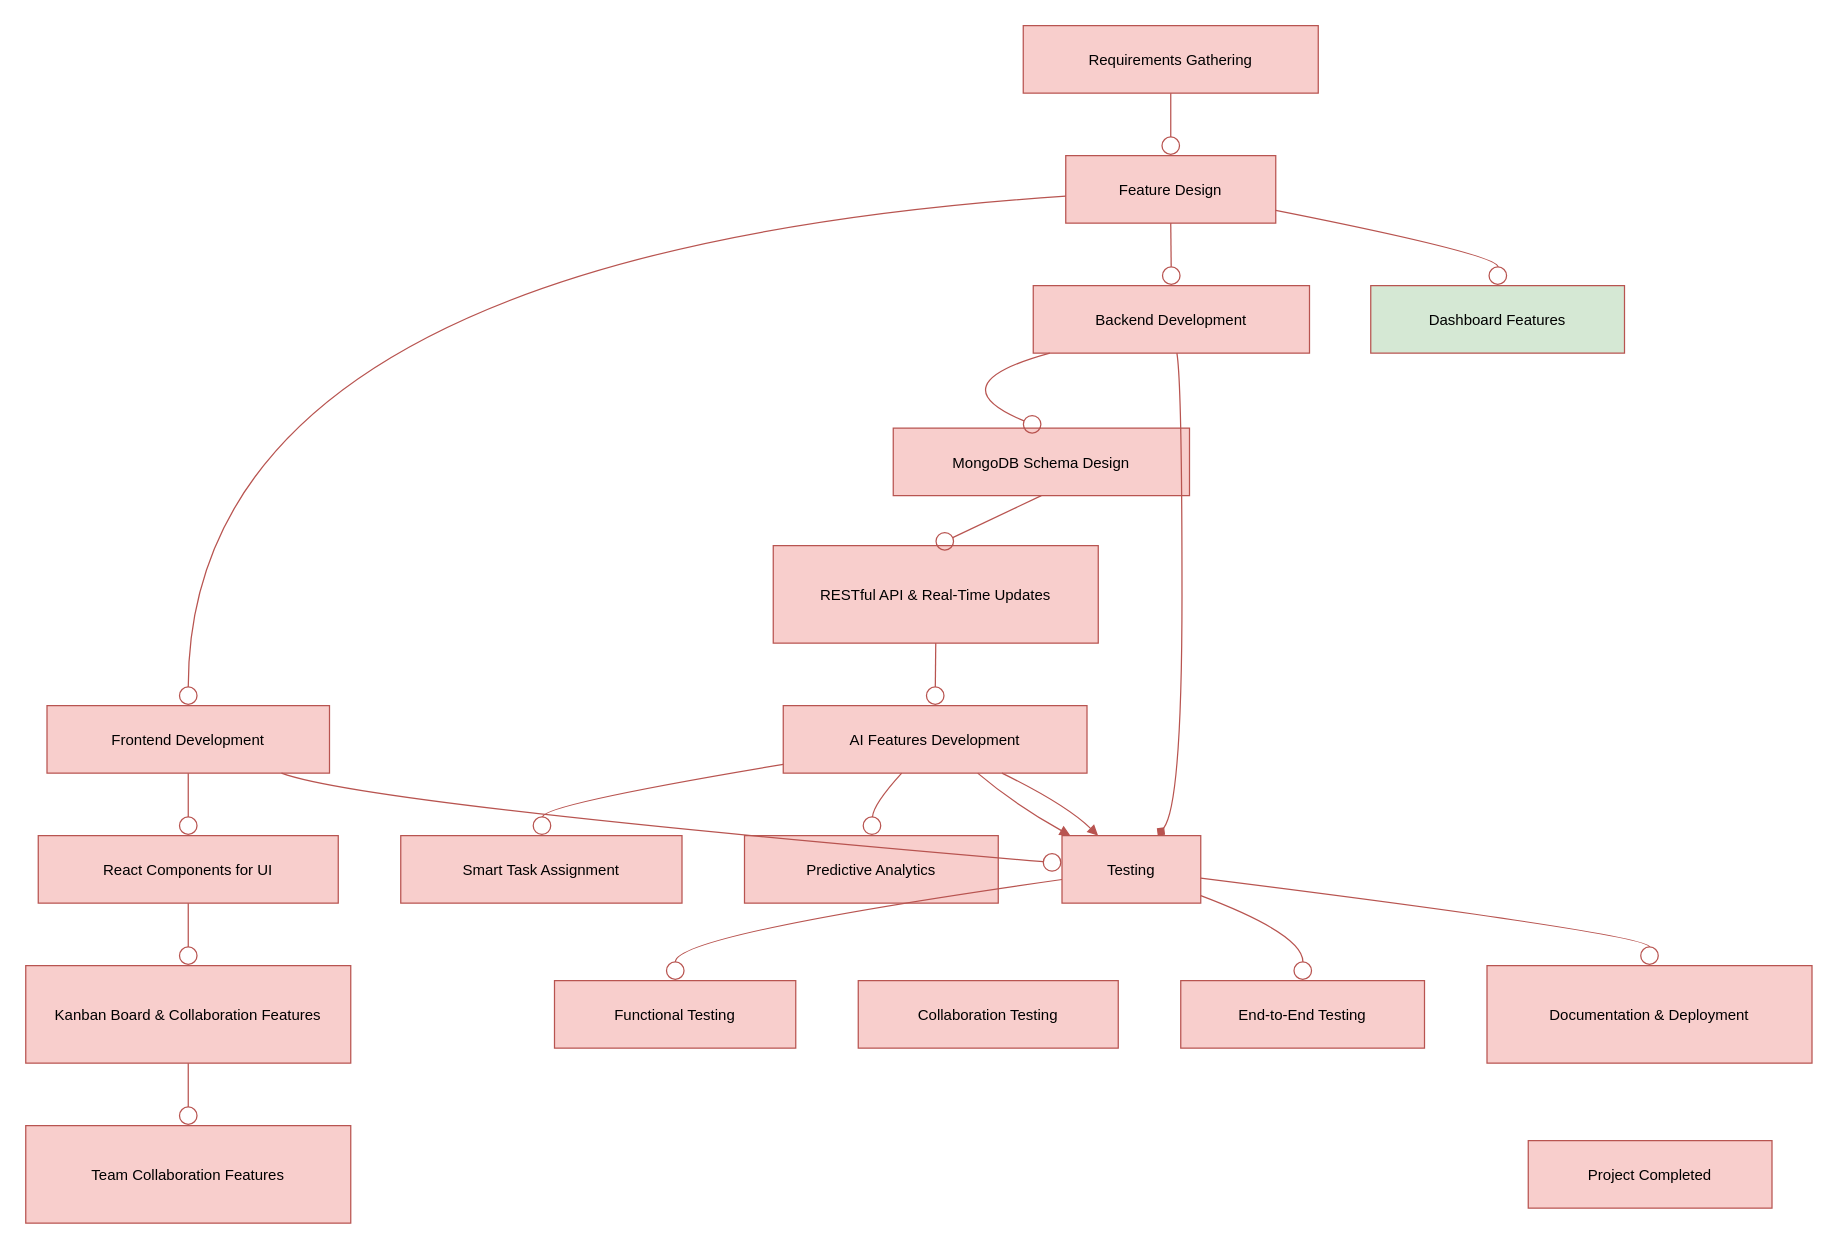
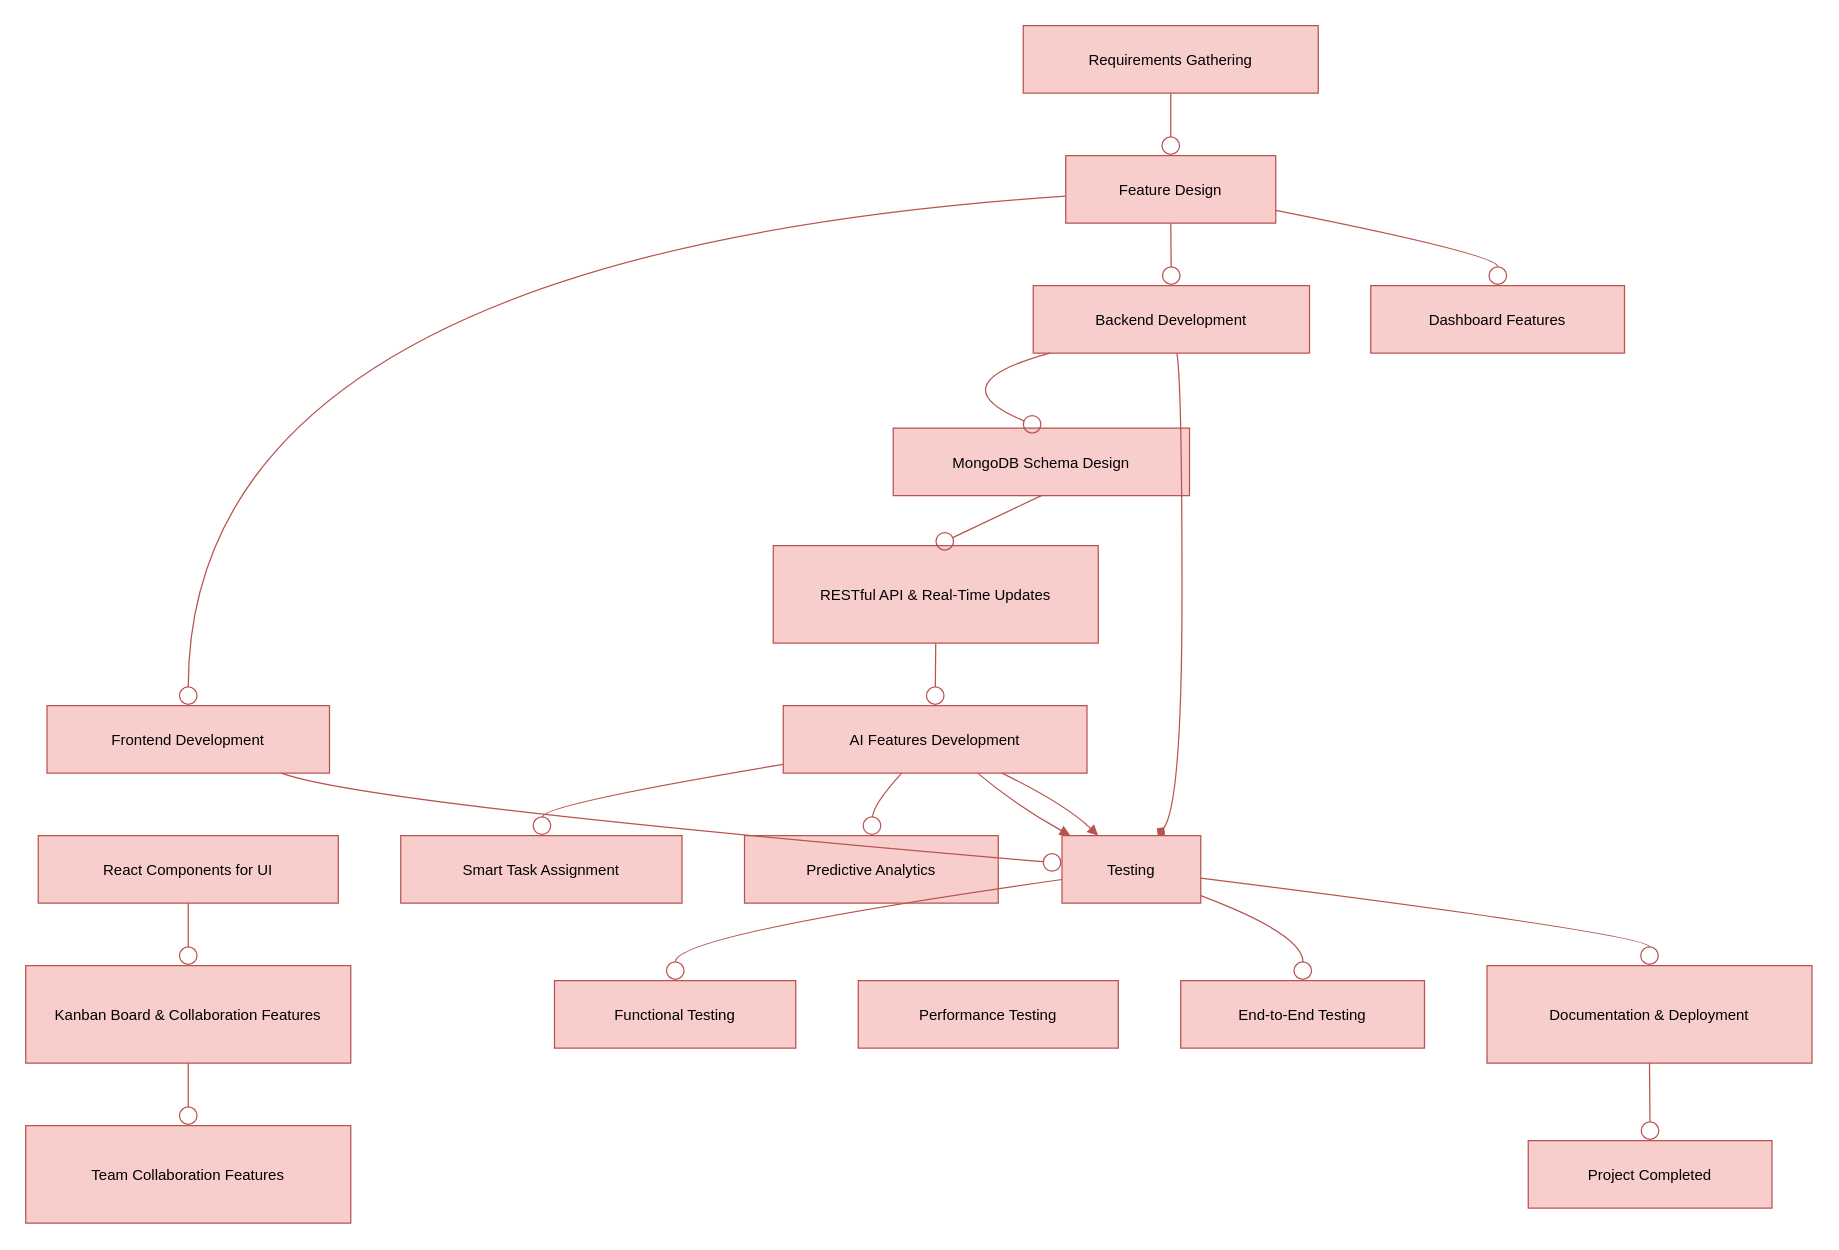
  <mxCell id="0" />
  <mxCell id="1" parent="0" />
  <mxCell id="2" value="Requirements Gathering" style="fillColor=#f8cecc;strokeColor=#b85450;" vertex="1" parent="1"><mxGeometry x="818" y="20" width="236" height="54" as="geometry" /></mxCell>
  <mxCell id="3" value="Feature Design" style="fillColor=#f8cecc;strokeColor=#b85450;" vertex="1" parent="1"><mxGeometry x="852" y="124" width="168" height="54" as="geometry" /></mxCell>
  <mxCell id="4" value="Frontend Development" style="fillColor=#f8cecc;strokeColor=#b85450;" vertex="1" parent="1"><mxGeometry x="37" y="564" width="226" height="54" as="geometry" /></mxCell>
  <mxCell id="5" value="Backend Development" style="fillColor=#f8cecc;strokeColor=#b85450;" vertex="1" parent="1"><mxGeometry x="826" y="228" width="221" height="54" as="geometry" /></mxCell>
  <mxCell id="6" value="React Components for UI" style="fillColor=#f8cecc;strokeColor=#b85450;" vertex="1" parent="1"><mxGeometry x="30" y="668" width="240" height="54" as="geometry" /></mxCell>
  <mxCell id="7" value="Kanban Board &amp; Collaboration Features" style="fillColor=#f8cecc;strokeColor=#b85450;" vertex="1" parent="1"><mxGeometry x="20" y="772" width="260" height="78" as="geometry" /></mxCell>
  <mxCell id="8" value="MongoDB Schema Design" style="fillColor=#f8cecc;strokeColor=#b85450;" vertex="1" parent="1"><mxGeometry x="714" y="342" width="237" height="54" as="geometry" /></mxCell>
  <mxCell id="9" value="RESTful API &amp; Real-Time Updates" style="fillColor=#f8cecc;strokeColor=#b85450;" vertex="1" parent="1"><mxGeometry x="618" y="436" width="260" height="78" as="geometry" /></mxCell>
  <mxCell id="10" value="AI Features Development" style="fillColor=#f8cecc;strokeColor=#b85450;" vertex="1" parent="1"><mxGeometry x="626" y="564" width="243" height="54" as="geometry" /></mxCell>
  <mxCell id="11" value="Smart Task Assignment" style="fillColor=#f8cecc;strokeColor=#b85450;" vertex="1" parent="1"><mxGeometry x="320" y="668" width="225" height="54" as="geometry" /></mxCell>
  <mxCell id="12" value="Predictive Analytics" style="fillColor=#f8cecc;strokeColor=#b85450;" vertex="1" parent="1"><mxGeometry x="595" y="668" width="203" height="54" as="geometry" /></mxCell>
  <mxCell id="13" value="Testing" style="fillColor=#f8cecc;strokeColor=#b85450;" vertex="1" parent="1"><mxGeometry x="849" y="668" width="111" height="54" as="geometry" /></mxCell>
  <mxCell id="14" value="Functional Testing" style="fillColor=#f8cecc;strokeColor=#b85450;" vertex="1" parent="1"><mxGeometry x="443" y="784" width="193" height="54" as="geometry" /></mxCell>
- <mxCell id="15" value="Collaboration Testing" style="fillColor=#f8cecc;strokeColor=#b85450;" vertex="1" parent="1"><mxGeometry x="686" y="784" width="208" height="54" as="geometry" /></mxCell>
+ <mxCell id="15" value="Performance Testing" style="fillColor=#f8cecc;strokeColor=#b85450;" vertex="1" parent="1"><mxGeometry x="686" y="784" width="208" height="54" as="geometry" /></mxCell>
  <mxCell id="16" value="End-to-End Testing" style="fillColor=#f8cecc;strokeColor=#b85450;" vertex="1" parent="1"><mxGeometry x="944" y="784" width="195" height="54" as="geometry" /></mxCell>
  <mxCell id="17" value="Documentation &amp; Deployment" style="fillColor=#f8cecc;strokeColor=#b85450;" vertex="1" parent="1"><mxGeometry x="1189" y="772" width="260" height="78" as="geometry" /></mxCell>
  <mxCell id="18" value="Project Completed" style="fillColor=#f8cecc;strokeColor=#b85450;" vertex="1" parent="1"><mxGeometry x="1222" y="912" width="195" height="54" as="geometry" /></mxCell>
- <mxCell id="19" value="Dashboard Features" style="fillColor=#d5e8d4;strokeColor=#b85450;" vertex="1" parent="1"><mxGeometry x="1096" y="228" width="203" height="54" as="geometry" /></mxCell>
+ <mxCell id="19" value="Dashboard Features" style="fillColor=#f8cecc;strokeColor=#b85450;" vertex="1" parent="1"><mxGeometry x="1096" y="228" width="203" height="54" as="geometry" /></mxCell>
  <mxCell id="20" value="Team Collaboration Features" style="fillColor=#f8cecc;strokeColor=#b85450;" vertex="1" parent="1"><mxGeometry x="20" y="900" width="260" height="78" as="geometry" /></mxCell>
  <mxCell id="21" value="" style="curved=1;startArrow=none;endArrow=circle;endFill=0;exitX=0.5;exitY=1;entryX=0.5;entryY=0;rounded=0;fillColor=#f8cecc;strokeColor=#b85450;" edge="1" parent="1" source="2" target="3"><mxGeometry relative="1" as="geometry"><Array as="points" /></mxGeometry></mxCell>
  <mxCell id="22" value="" style="curved=1;startArrow=none;endArrow=circle;endFill=0;exitX=0;exitY=0.6;entryX=0.5;entryY=0;rounded=0;fillColor=#f8cecc;strokeColor=#b85450;" edge="1" parent="1" source="3" target="4"><mxGeometry relative="1" as="geometry"><Array as="points"><mxPoint x="150" y="203" /></Array></mxGeometry></mxCell>
  <mxCell id="23" value="" style="curved=1;startArrow=none;endArrow=circle;endFill=0;exitX=0.5;exitY=1;entryX=0.5;entryY=0;rounded=0;fillColor=#f8cecc;strokeColor=#b85450;" edge="1" parent="1" source="3" target="5"><mxGeometry relative="1" as="geometry"><Array as="points" /></mxGeometry></mxCell>
- <mxCell id="24" value="" style="curved=1;startArrow=none;endArrow=circle;endFill=0;exitX=0.5;exitY=1;entryX=0.5;entryY=0;rounded=0;fillColor=#f8cecc;strokeColor=#b85450;" edge="1" parent="1" source="4" target="6"><mxGeometry relative="1" as="geometry"><Array as="points" /></mxGeometry></mxCell>
  <mxCell id="25" value="" style="curved=1;startArrow=none;endArrow=circle;endFill=0;exitX=0.5;exitY=1;entryX=0.5;entryY=0;rounded=0;fillColor=#f8cecc;strokeColor=#b85450;" edge="1" parent="1" source="6" target="7"><mxGeometry relative="1" as="geometry"><Array as="points" /></mxGeometry></mxCell>
  <mxCell id="26" value="" style="curved=1;startArrow=none;endArrow=circle;endFill=0;exitX=0.06;exitY=1;entryX=0.5;entryY=0;rounded=0;fillColor=#f8cecc;strokeColor=#b85450;" edge="1" parent="1" source="5" target="8"><mxGeometry relative="1" as="geometry"><Array as="points"><mxPoint x="748" y="307" /></Array></mxGeometry></mxCell>
  <mxCell id="27" value="" style="curved=1;startArrow=none;endArrow=circle;endFill=0;exitX=0.5;exitY=1;entryX=0.5;entryY=0;rounded=0;fillColor=#f8cecc;strokeColor=#b85450;" edge="1" parent="1" source="8" target="9"><mxGeometry relative="1" as="geometry"><Array as="points" /></mxGeometry></mxCell>
  <mxCell id="28" value="" style="curved=1;startArrow=none;endArrow=circle;endFill=0;exitX=0.5;exitY=1;entryX=0.5;entryY=0;rounded=0;fillColor=#f8cecc;strokeColor=#b85450;" edge="1" parent="1" source="9" target="10"><mxGeometry relative="1" as="geometry"><Array as="points" /></mxGeometry></mxCell>
  <mxCell id="29" value="" style="curved=1;startArrow=none;endArrow=circle;endFill=0;exitX=0;exitY=0.87;entryX=0.5;entryY=0;rounded=0;fillColor=#f8cecc;strokeColor=#b85450;" edge="1" parent="1" source="10" target="11"><mxGeometry relative="1" as="geometry"><Array as="points"><mxPoint x="434" y="643" /></Array></mxGeometry></mxCell>
  <mxCell id="30" value="" style="curved=1;startArrow=none;endArrow=circle;endFill=0;exitX=0.39;exitY=1;entryX=0.5;entryY=0;rounded=0;fillColor=#f8cecc;strokeColor=#b85450;" edge="1" parent="1" source="10" target="12"><mxGeometry relative="1" as="geometry"><Array as="points"><mxPoint x="698" y="643" /></Array></mxGeometry></mxCell>
  <mxCell id="31" value="" style="curved=1;startArrow=none;endArrow=circle;endFill=0;exitX=0.83;exitY=1;entryX=0;entryY=0.41;rounded=0;fillColor=#f8cecc;strokeColor=#b85450;" edge="1" parent="1" source="4" target="13"><mxGeometry relative="1" as="geometry"><Array as="points"><mxPoint x="292" y="643" /></Array></mxGeometry></mxCell>
  <mxCell id="32" value="" style="curved=1;startArrow=none;endArrow=diamond;exitX=0.52;exitY=1;entryX=0.69;entryY=0;rounded=0;fillColor=#f8cecc;strokeColor=#b85450;" edge="1" parent="1" source="5" target="13"><mxGeometry relative="1" as="geometry"><Array as="points"><mxPoint x="945" y="307" /><mxPoint x="945" y="643" /></Array></mxGeometry></mxCell>
  <mxCell id="33" value="" style="curved=1;startArrow=none;endArrow=block;exitX=0.64;exitY=1;entryX=0.06;entryY=0;rounded=0;fillColor=#f8cecc;strokeColor=#b85450;" edge="1" parent="1" source="10" target="13"><mxGeometry relative="1" as="geometry"><Array as="points"><mxPoint x="811" y="643" /></Array></mxGeometry></mxCell>
  <mxCell id="34" value="" style="curved=1;startArrow=none;endArrow=circle;endFill=0;exitX=0;exitY=0.65;entryX=0.5;entryY=0;rounded=0;fillColor=#f8cecc;strokeColor=#b85450;" edge="1" parent="1" source="13" target="14"><mxGeometry relative="1" as="geometry"><Array as="points"><mxPoint x="540" y="747" /></Array></mxGeometry></mxCell>
  <mxCell id="35" value="" style="curved=1;startArrow=none;endArrow=circle;endFill=0;exitX=1;exitY=0.89;entryX=0.5;entryY=0;rounded=0;fillColor=#f8cecc;strokeColor=#b85450;" edge="1" parent="1" source="13" target="16"><mxGeometry relative="1" as="geometry"><Array as="points"><mxPoint x="1042" y="747" /></Array></mxGeometry></mxCell>
  <mxCell id="36" value="" style="curved=1;startArrow=none;endArrow=circle;endFill=0;exitX=1;exitY=0.63;entryX=0.5;entryY=0;rounded=0;fillColor=#f8cecc;strokeColor=#b85450;" edge="1" parent="1" source="13" target="17"><mxGeometry relative="1" as="geometry"><Array as="points"><mxPoint x="1319" y="747" /></Array></mxGeometry></mxCell>
+ <mxCell id="37" value="" style="curved=1;startArrow=none;endArrow=circle;endFill=0;exitX=0.5;exitY=1;entryX=0.5;entryY=0;rounded=0;fillColor=#f8cecc;strokeColor=#b85450;" edge="1" parent="1" source="17" target="18"><mxGeometry relative="1" as="geometry"><Array as="points" /></mxGeometry></mxCell>
  <mxCell id="38" value="" style="curved=1;startArrow=none;endArrow=circle;endFill=0;exitX=1;exitY=0.81;entryX=0.5;entryY=0;rounded=0;fillColor=#f8cecc;strokeColor=#b85450;" edge="1" parent="1" source="3" target="19"><mxGeometry relative="1" as="geometry"><Array as="points"><mxPoint x="1198" y="203" /></Array></mxGeometry></mxCell>
  <mxCell id="39" value="" style="curved=1;startArrow=none;endArrow=circle;endFill=0;exitX=0.5;exitY=1;entryX=0.5;entryY=0;rounded=0;fillColor=#f8cecc;strokeColor=#b85450;" edge="1" parent="1" source="7" target="20"><mxGeometry relative="1" as="geometry"><Array as="points" /></mxGeometry></mxCell>
  <mxCell id="40" value="" style="curved=1;startArrow=none;endArrow=block;exitX=0.72;exitY=1;entryX=0.26;entryY=0;rounded=0;fillColor=#f8cecc;strokeColor=#b85450;" edge="1" parent="1" source="10" target="13"><mxGeometry relative="1" as="geometry"><Array as="points"><mxPoint x="852" y="643" /></Array></mxGeometry></mxCell>
